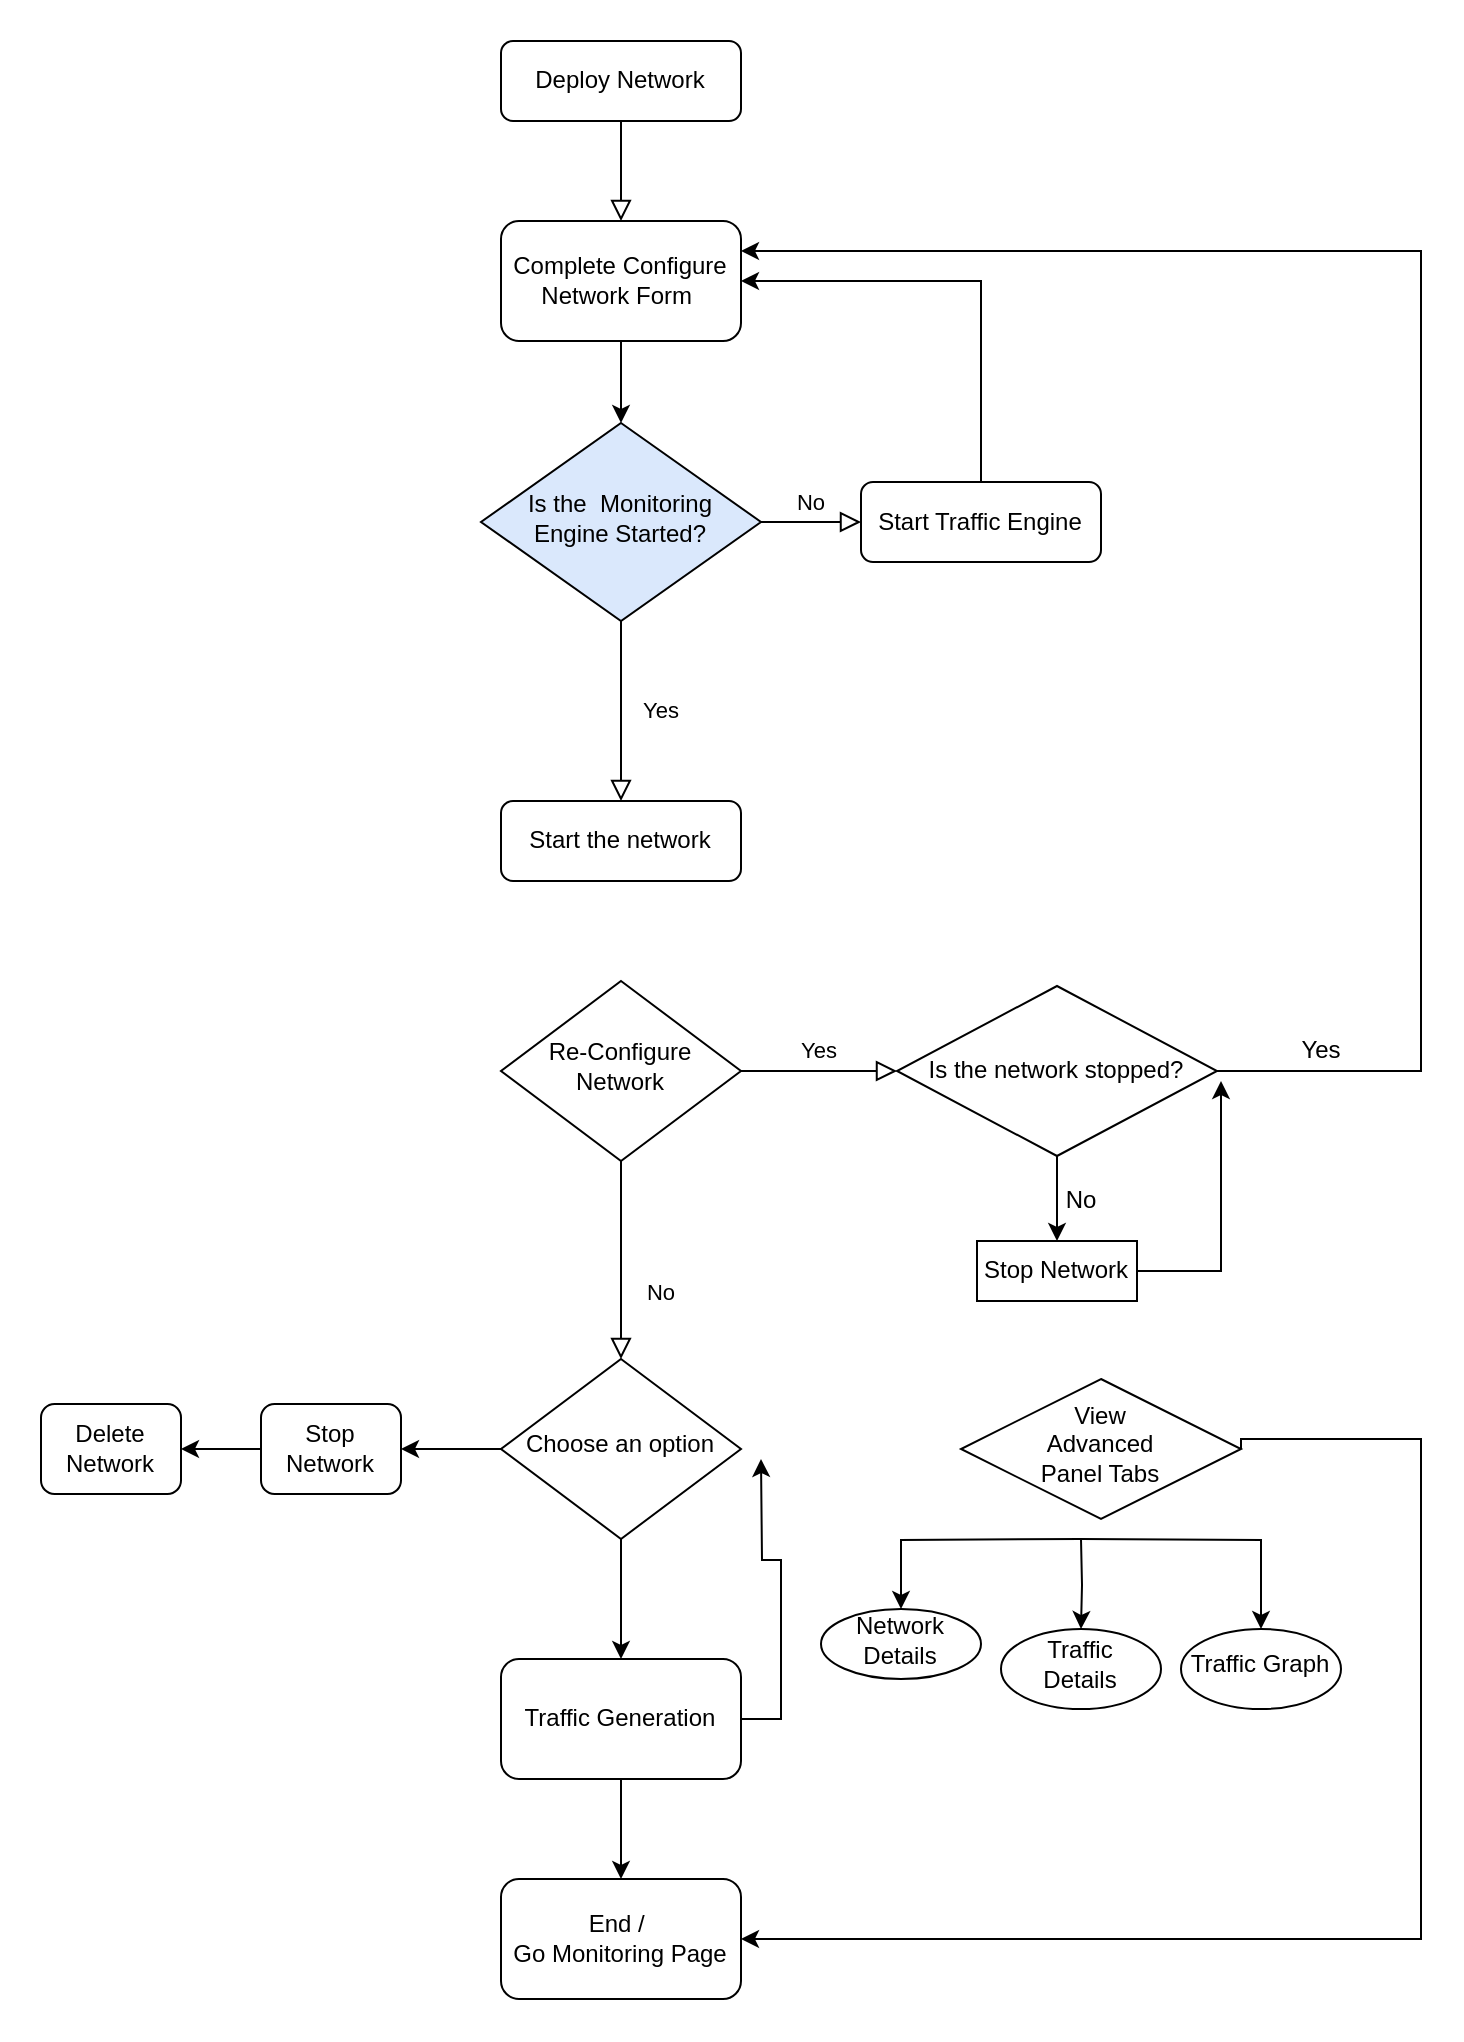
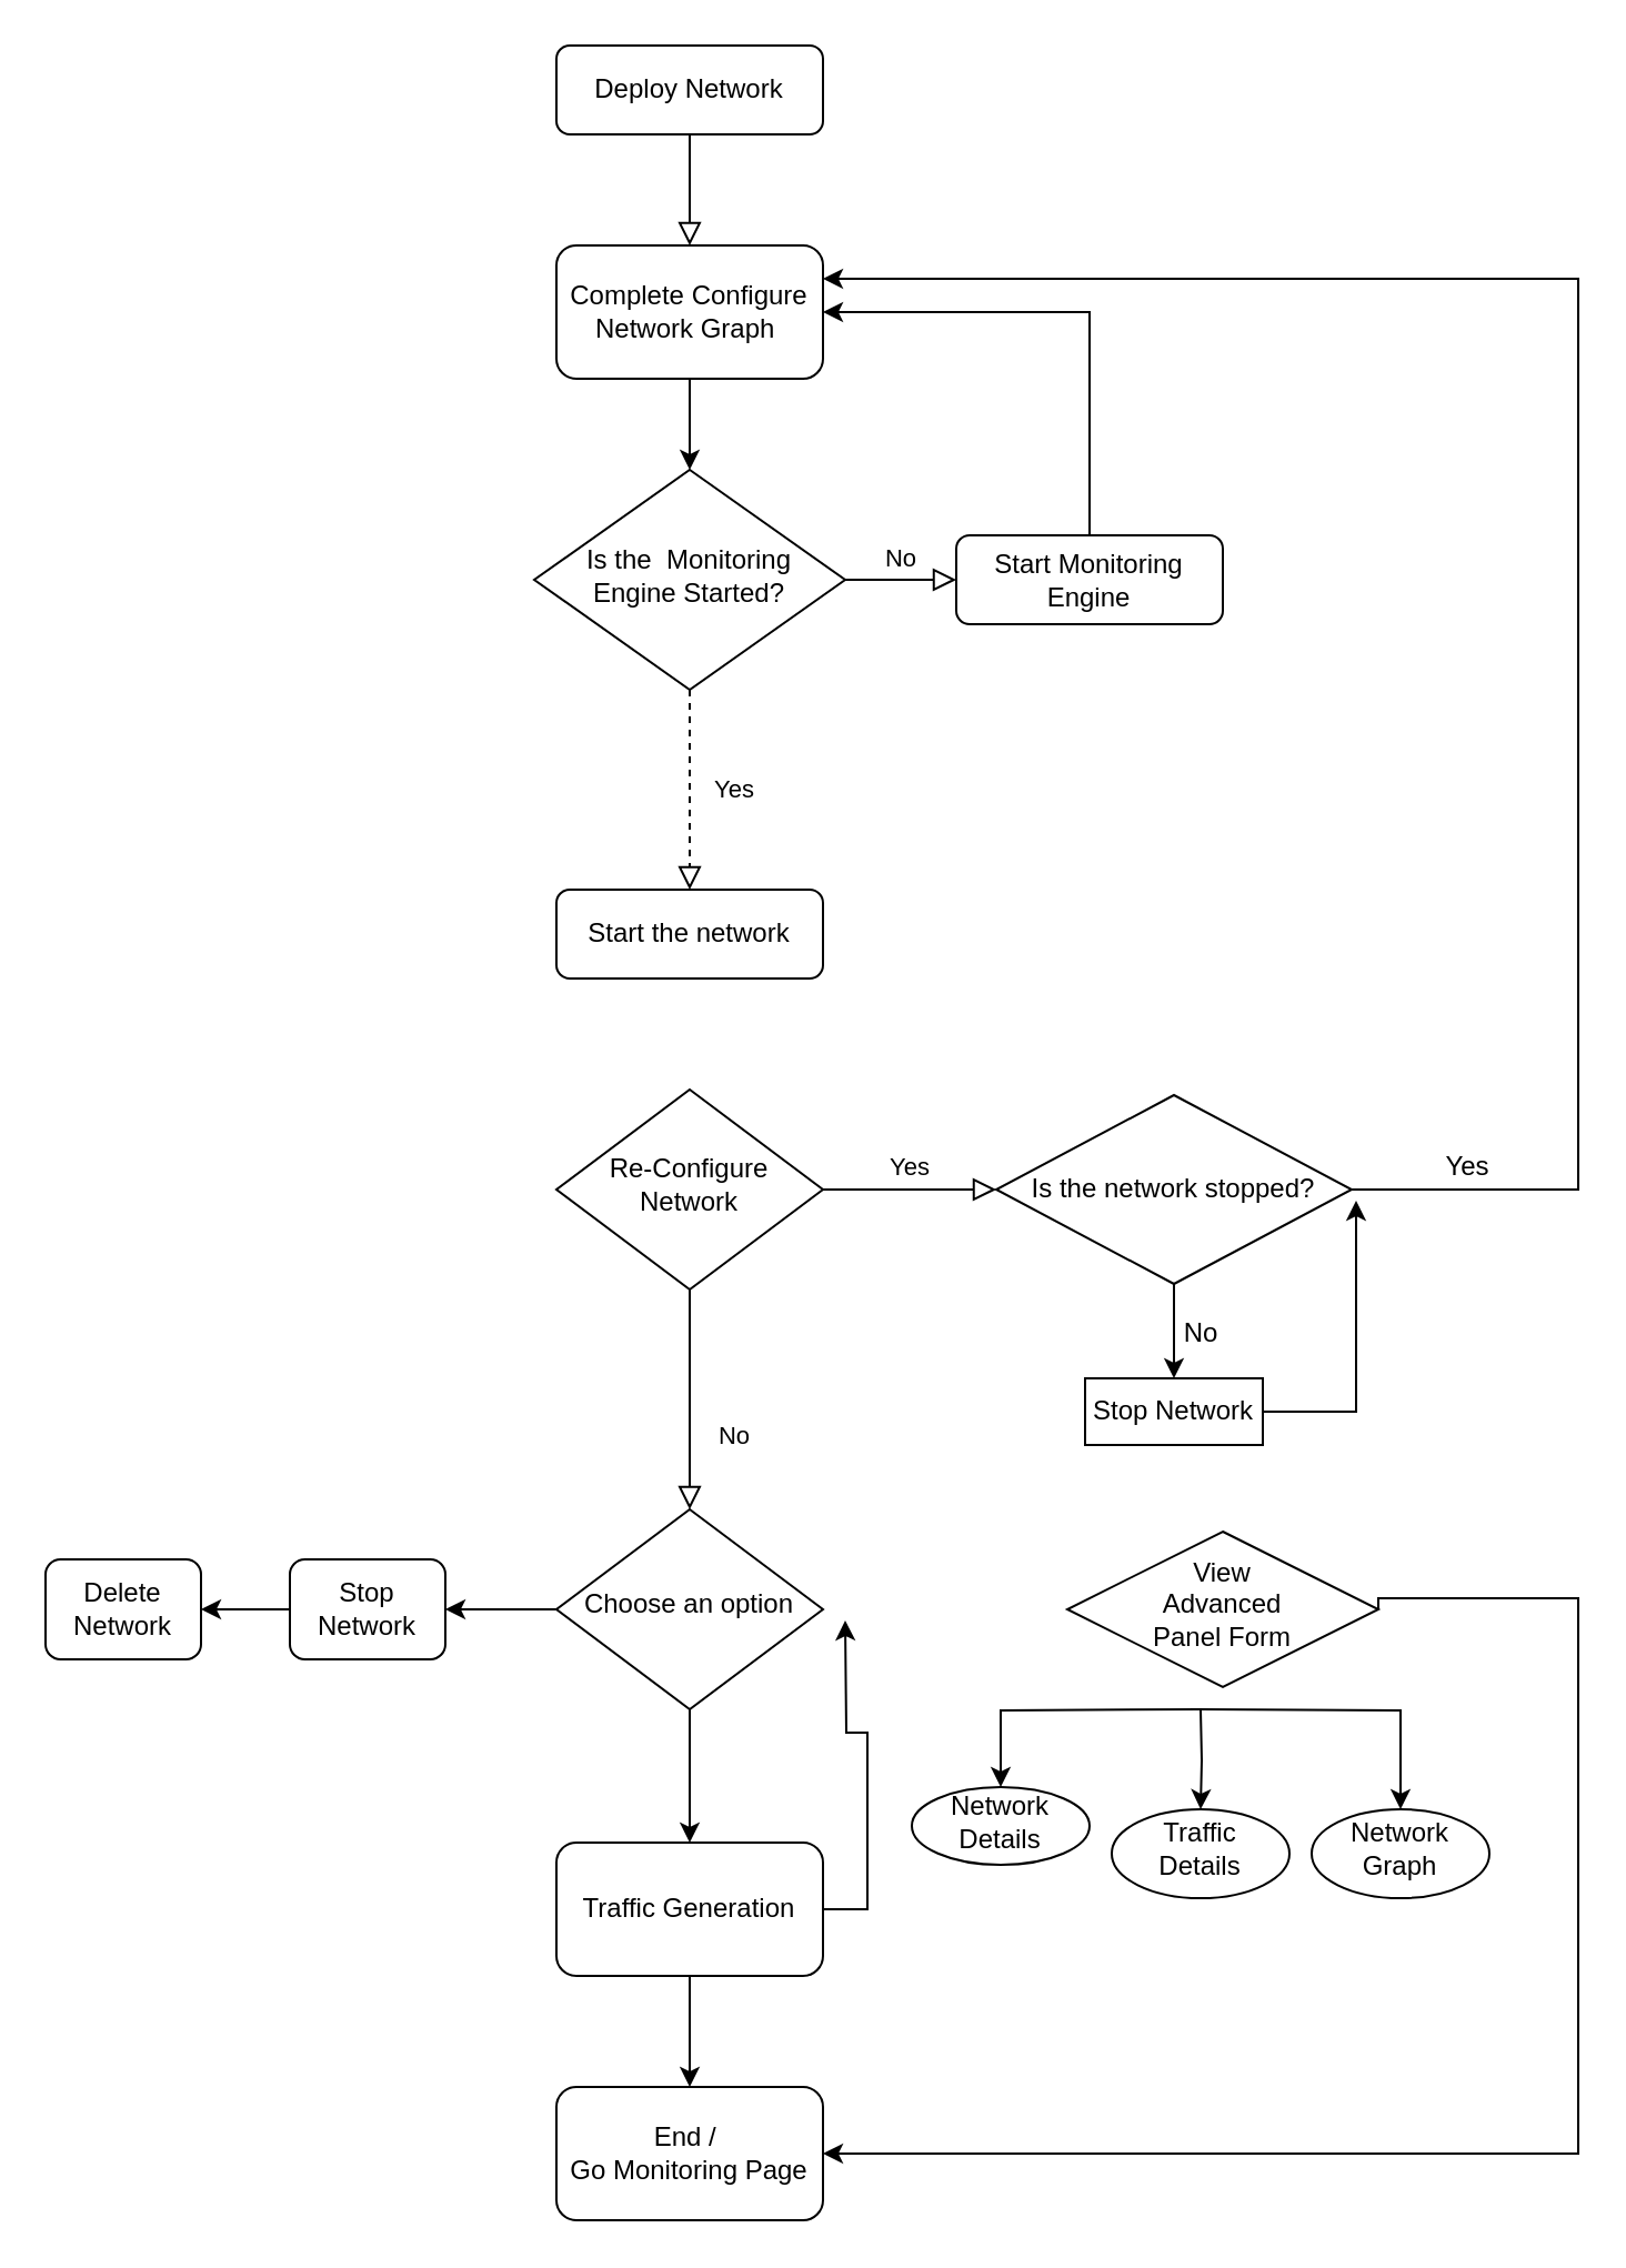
  <mxCell id="0" />
  <mxCell id="1" parent="0" />
  <mxCell id="2" value="" style="rounded=0;html=1;jettySize=auto;orthogonalLoop=1;fontSize=11;endArrow=block;endFill=0;endSize=8;strokeWidth=1;shadow=0;labelBackgroundColor=none;edgeStyle=orthogonalEdgeStyle;" parent="1" source="3" target="13" edge="1"><mxGeometry relative="1" as="geometry"><Array as="points" /></mxGeometry></mxCell>
  <mxCell id="3" value="Deploy Network" style="rounded=1;whiteSpace=wrap;html=1;fontSize=12;glass=0;strokeWidth=1;shadow=0;" parent="1" vertex="1"><mxGeometry x="250" y="20" width="120" height="40" as="geometry" /></mxCell>
- <mxCell id="4" value="Yes" style="rounded=0;html=1;jettySize=auto;orthogonalLoop=1;fontSize=11;endArrow=block;endFill=0;endSize=8;strokeWidth=1;shadow=0;labelBackgroundColor=none;edgeStyle=orthogonalEdgeStyle;exitX=0.5;exitY=1;exitDx=0;exitDy=0;entryX=0.5;entryY=0;entryDx=0;entryDy=0;" parent="1" source="6" target="14" edge="1"><mxGeometry y="20" relative="1" as="geometry"><mxPoint as="offset" /><mxPoint x="310" y="357" as="sourcePoint" /><mxPoint x="310" y="370" as="targetPoint" /><Array as="points" /></mxGeometry></mxCell>
+ <mxCell id="4" value="Yes" style="rounded=0;html=1;jettySize=auto;orthogonalLoop=1;fontSize=11;endArrow=block;endFill=0;endSize=8;strokeWidth=1;shadow=0;labelBackgroundColor=none;edgeStyle=orthogonalEdgeStyle;exitX=0.5;exitY=1;exitDx=0;exitDy=0;entryX=0.5;entryY=0;entryDx=0;entryDy=0;dashed=1;" parent="1" source="6" target="14" edge="1"><mxGeometry y="20" relative="1" as="geometry"><mxPoint as="offset" /><mxPoint x="310" y="357" as="sourcePoint" /><mxPoint x="310" y="370" as="targetPoint" /><Array as="points" /></mxGeometry></mxCell>
  <mxCell id="5" value="No" style="edgeStyle=orthogonalEdgeStyle;rounded=0;html=1;jettySize=auto;orthogonalLoop=1;fontSize=11;endArrow=block;endFill=0;endSize=8;strokeWidth=1;shadow=0;labelBackgroundColor=none;" parent="1" source="6" target="8" edge="1"><mxGeometry y="10" relative="1" as="geometry"><mxPoint as="offset" /></mxGeometry></mxCell>
- <mxCell id="6" value="Is the&amp;nbsp; Monitoring Engine Started?" style="rhombus;whiteSpace=wrap;html=1;shadow=0;fontFamily=Helvetica;fontSize=12;align=center;strokeWidth=1;spacing=6;spacingTop=-4;fillColor=#dae8fc;" parent="1" vertex="1"><mxGeometry x="240" y="211" width="140" height="99" as="geometry" /></mxCell>
+ <mxCell id="6" value="Is the&amp;nbsp; Monitoring Engine Started?" style="rhombus;whiteSpace=wrap;html=1;shadow=0;fontFamily=Helvetica;fontSize=12;align=center;strokeWidth=1;spacing=6;spacingTop=-4;" parent="1" vertex="1"><mxGeometry x="240" y="211" width="140" height="99" as="geometry" /></mxCell>
  <mxCell id="7" style="edgeStyle=orthogonalEdgeStyle;rounded=0;orthogonalLoop=1;jettySize=auto;html=1;entryX=1;entryY=0.5;entryDx=0;entryDy=0;" parent="1" source="8" target="13" edge="1"><mxGeometry relative="1" as="geometry"><Array as="points"><mxPoint x="490" y="140" /></Array></mxGeometry></mxCell>
- <mxCell id="8" value="Start Traffic Engine" style="rounded=1;whiteSpace=wrap;html=1;fontSize=12;glass=0;strokeWidth=1;shadow=0;" parent="1" vertex="1"><mxGeometry x="430" y="240.5" width="120" height="40" as="geometry" /></mxCell>
+ <mxCell id="8" value="Start Monitoring Engine" style="rounded=1;whiteSpace=wrap;html=1;fontSize=12;glass=0;strokeWidth=1;shadow=0;" parent="1" vertex="1"><mxGeometry x="430" y="240.5" width="120" height="40" as="geometry" /></mxCell>
  <mxCell id="9" value="No" style="rounded=0;html=1;jettySize=auto;orthogonalLoop=1;fontSize=11;endArrow=block;endFill=0;endSize=8;strokeWidth=1;shadow=0;labelBackgroundColor=none;edgeStyle=orthogonalEdgeStyle;entryX=0.5;entryY=0;entryDx=0;entryDy=0;" parent="1" source="11" target="24" edge="1"><mxGeometry x="0.333" y="20" relative="1" as="geometry"><mxPoint as="offset" /><mxPoint x="310" y="650" as="targetPoint" /></mxGeometry></mxCell>
  <mxCell id="10" value="Yes" style="edgeStyle=orthogonalEdgeStyle;rounded=0;html=1;jettySize=auto;orthogonalLoop=1;fontSize=11;endArrow=block;endFill=0;endSize=8;strokeWidth=1;shadow=0;labelBackgroundColor=none;entryX=0;entryY=0.5;entryDx=0;entryDy=0;" parent="1" source="11" target="17" edge="1"><mxGeometry y="10" relative="1" as="geometry"><mxPoint as="offset" /><mxPoint x="480" y="540" as="targetPoint" /></mxGeometry></mxCell>
  <mxCell id="11" value="Re-Configure Network" style="rhombus;whiteSpace=wrap;html=1;shadow=0;fontFamily=Helvetica;fontSize=12;align=center;strokeWidth=1;spacing=6;spacingTop=-4;" parent="1" vertex="1"><mxGeometry x="250" y="490" width="120" height="90" as="geometry" /></mxCell>
  <mxCell id="12" style="edgeStyle=orthogonalEdgeStyle;rounded=0;orthogonalLoop=1;jettySize=auto;html=1;exitX=0.5;exitY=1;exitDx=0;exitDy=0;" parent="1" source="13" target="6" edge="1"><mxGeometry relative="1" as="geometry" /></mxCell>
- <mxCell id="13" value="Complete Configure Network Form&amp;nbsp;" style="rounded=1;whiteSpace=wrap;html=1;" parent="1" vertex="1"><mxGeometry x="250" y="110" width="120" height="60" as="geometry" /></mxCell>
+ <mxCell id="13" value="Complete Configure Network Graph&amp;nbsp;" style="rounded=1;whiteSpace=wrap;html=1;" parent="1" vertex="1"><mxGeometry x="250" y="110" width="120" height="60" as="geometry" /></mxCell>
  <mxCell id="14" value="Start the network" style="rounded=1;whiteSpace=wrap;html=1;fontSize=12;glass=0;strokeWidth=1;shadow=0;" parent="1" vertex="1"><mxGeometry x="250" y="400" width="120" height="40" as="geometry" /></mxCell>
  <mxCell id="15" style="edgeStyle=orthogonalEdgeStyle;rounded=0;orthogonalLoop=1;jettySize=auto;html=1;entryX=1;entryY=0.25;entryDx=0;entryDy=0;" parent="1" source="17" target="13" edge="1"><mxGeometry relative="1" as="geometry"><Array as="points"><mxPoint x="710" y="535" /><mxPoint x="710" y="125" /></Array></mxGeometry></mxCell>
  <mxCell id="16" style="edgeStyle=orthogonalEdgeStyle;rounded=0;orthogonalLoop=1;jettySize=auto;html=1;exitX=0.5;exitY=1;exitDx=0;exitDy=0;entryX=0.5;entryY=0;entryDx=0;entryDy=0;" parent="1" source="17" target="20" edge="1"><mxGeometry relative="1" as="geometry"><mxPoint x="528" y="610" as="targetPoint" /></mxGeometry></mxCell>
  <mxCell id="17" value="Is the network stopped?" style="rhombus;whiteSpace=wrap;html=1;sketch=0;" parent="1" vertex="1"><mxGeometry x="448" y="492.5" width="160" height="85" as="geometry" /></mxCell>
  <mxCell id="18" value="Yes" style="text;html=1;align=center;verticalAlign=middle;resizable=0;points=[];autosize=1;strokeColor=none;fillColor=none;" parent="1" vertex="1"><mxGeometry x="640" y="510" width="40" height="30" as="geometry" /></mxCell>
  <mxCell id="19" style="edgeStyle=orthogonalEdgeStyle;rounded=0;orthogonalLoop=1;jettySize=auto;html=1;" parent="1" source="20" edge="1"><mxGeometry relative="1" as="geometry"><mxPoint x="610" y="540" as="targetPoint" /><Array as="points"><mxPoint x="610" y="635" /></Array></mxGeometry></mxCell>
  <mxCell id="20" value="Stop Network" style="whiteSpace=wrap;html=1;sketch=0;" parent="1" vertex="1"><mxGeometry x="488" y="620" width="80" height="30" as="geometry" /></mxCell>
  <mxCell id="21" value="No" style="text;html=1;align=center;verticalAlign=middle;resizable=0;points=[];autosize=1;strokeColor=none;fillColor=none;" parent="1" vertex="1"><mxGeometry x="520" y="585" width="40" height="30" as="geometry" /></mxCell>
  <mxCell id="22" style="edgeStyle=orthogonalEdgeStyle;rounded=0;orthogonalLoop=1;jettySize=auto;html=1;entryX=1;entryY=0.5;entryDx=0;entryDy=0;" parent="1" source="24" target="26" edge="1"><mxGeometry relative="1" as="geometry"><mxPoint x="140" y="724" as="targetPoint" /></mxGeometry></mxCell>
  <mxCell id="23" style="edgeStyle=orthogonalEdgeStyle;rounded=0;orthogonalLoop=1;jettySize=auto;html=1;" edge="1" parent="1" source="24" target="30"><mxGeometry relative="1" as="geometry"><mxPoint x="310" y="819" as="targetPoint" /></mxGeometry></mxCell>
  <mxCell id="24" value="Choose an option" style="rhombus;whiteSpace=wrap;html=1;shadow=0;fontFamily=Helvetica;fontSize=12;align=center;strokeWidth=1;spacing=6;spacingTop=-4;" parent="1" vertex="1"><mxGeometry x="250" y="679" width="120" height="90" as="geometry" /></mxCell>
  <mxCell id="25" style="edgeStyle=orthogonalEdgeStyle;rounded=0;orthogonalLoop=1;jettySize=auto;html=1;exitX=0;exitY=0.5;exitDx=0;exitDy=0;entryX=1;entryY=0.5;entryDx=0;entryDy=0;" edge="1" parent="1" source="26" target="27"><mxGeometry relative="1" as="geometry" /></mxCell>
  <mxCell id="26" value="Stop Network" style="rounded=1;whiteSpace=wrap;html=1;sketch=0;" parent="1" vertex="1"><mxGeometry x="130" y="701.5" width="70" height="45" as="geometry" /></mxCell>
  <mxCell id="27" value="Delete Network" style="rounded=1;whiteSpace=wrap;html=1;sketch=0;" vertex="1" parent="1"><mxGeometry x="20" y="701.5" width="70" height="45" as="geometry" /></mxCell>
  <mxCell id="28" value="" style="edgeStyle=orthogonalEdgeStyle;rounded=0;orthogonalLoop=1;jettySize=auto;html=1;" edge="1" parent="1" source="30" target="31"><mxGeometry relative="1" as="geometry" /></mxCell>
  <mxCell id="29" style="edgeStyle=orthogonalEdgeStyle;rounded=0;orthogonalLoop=1;jettySize=auto;html=1;" edge="1" parent="1" source="30"><mxGeometry relative="1" as="geometry"><mxPoint x="380" y="729" as="targetPoint" /></mxGeometry></mxCell>
  <mxCell id="30" value="Traffic Generation" style="rounded=1;whiteSpace=wrap;html=1;" vertex="1" parent="1"><mxGeometry x="250" y="829" width="120" height="60" as="geometry" /></mxCell>
  <mxCell id="31" value="End /&amp;nbsp;&lt;br&gt;Go Monitoring Page" style="whiteSpace=wrap;html=1;rounded=1;" vertex="1" parent="1"><mxGeometry x="250" y="939" width="120" height="60" as="geometry" /></mxCell>
  <mxCell id="32" value="" style="edgeStyle=orthogonalEdgeStyle;rounded=0;orthogonalLoop=1;jettySize=auto;html=1;" edge="1" parent="1" target="36"><mxGeometry relative="1" as="geometry"><mxPoint x="540" y="769" as="sourcePoint" /></mxGeometry></mxCell>
  <mxCell id="33" value="" style="edgeStyle=orthogonalEdgeStyle;rounded=0;orthogonalLoop=1;jettySize=auto;html=1;" edge="1" parent="1" target="37"><mxGeometry relative="1" as="geometry"><mxPoint x="540" y="769" as="sourcePoint" /></mxGeometry></mxCell>
  <mxCell id="34" value="" style="edgeStyle=orthogonalEdgeStyle;rounded=0;orthogonalLoop=1;jettySize=auto;html=1;" edge="1" parent="1" target="38"><mxGeometry relative="1" as="geometry"><mxPoint x="540" y="769" as="sourcePoint" /></mxGeometry></mxCell>
  <mxCell id="35" style="edgeStyle=orthogonalEdgeStyle;rounded=0;orthogonalLoop=1;jettySize=auto;html=1;entryX=1;entryY=0.5;entryDx=0;entryDy=0;exitX=1;exitY=0.5;exitDx=0;exitDy=0;" edge="1" parent="1" source="39" target="31"><mxGeometry relative="1" as="geometry"><mxPoint x="600" y="741.5" as="sourcePoint" /><Array as="points"><mxPoint x="620" y="719" /><mxPoint x="710" y="719" /><mxPoint x="710" y="969" /></Array></mxGeometry></mxCell>
  <mxCell id="36" value="Network Details" style="ellipse;whiteSpace=wrap;html=1;shadow=0;strokeWidth=1;spacing=6;spacingTop=-4;rounded=1;" vertex="1" parent="1"><mxGeometry x="410" y="804" width="80" height="35" as="geometry" /></mxCell>
  <mxCell id="37" value="Traffic Details" style="ellipse;whiteSpace=wrap;html=1;shadow=0;strokeWidth=1;spacing=6;spacingTop=-4;rounded=1;" vertex="1" parent="1"><mxGeometry x="500" y="814" width="80" height="40" as="geometry" /></mxCell>
- <mxCell id="38" value="Traffic Graph" style="ellipse;whiteSpace=wrap;html=1;shadow=0;strokeWidth=1;spacing=6;spacingTop=-4;rounded=1;" vertex="1" parent="1"><mxGeometry x="590" y="814" width="80" height="40" as="geometry" /></mxCell>
- <mxCell id="39" value="View &lt;br&gt;Advanced &lt;br&gt;Panel Tabs" style="rhombus;whiteSpace=wrap;html=1;shadow=0;fontFamily=Helvetica;fontSize=12;align=center;strokeWidth=1;spacing=6;spacingTop=-4;" vertex="1" parent="1"><mxGeometry x="480" y="689" width="140" height="70" as="geometry" /></mxCell>
+ <mxCell id="38" value="Network Graph" style="ellipse;whiteSpace=wrap;html=1;shadow=0;strokeWidth=1;spacing=6;spacingTop=-4;rounded=1;" vertex="1" parent="1"><mxGeometry x="590" y="814" width="80" height="40" as="geometry" /></mxCell>
+ <mxCell id="39" value="View &lt;br&gt;Advanced &lt;br&gt;Panel Form" style="rhombus;whiteSpace=wrap;html=1;shadow=0;fontFamily=Helvetica;fontSize=12;align=center;strokeWidth=1;spacing=6;spacingTop=-4;" vertex="1" parent="1"><mxGeometry x="480" y="689" width="140" height="70" as="geometry" /></mxCell>
